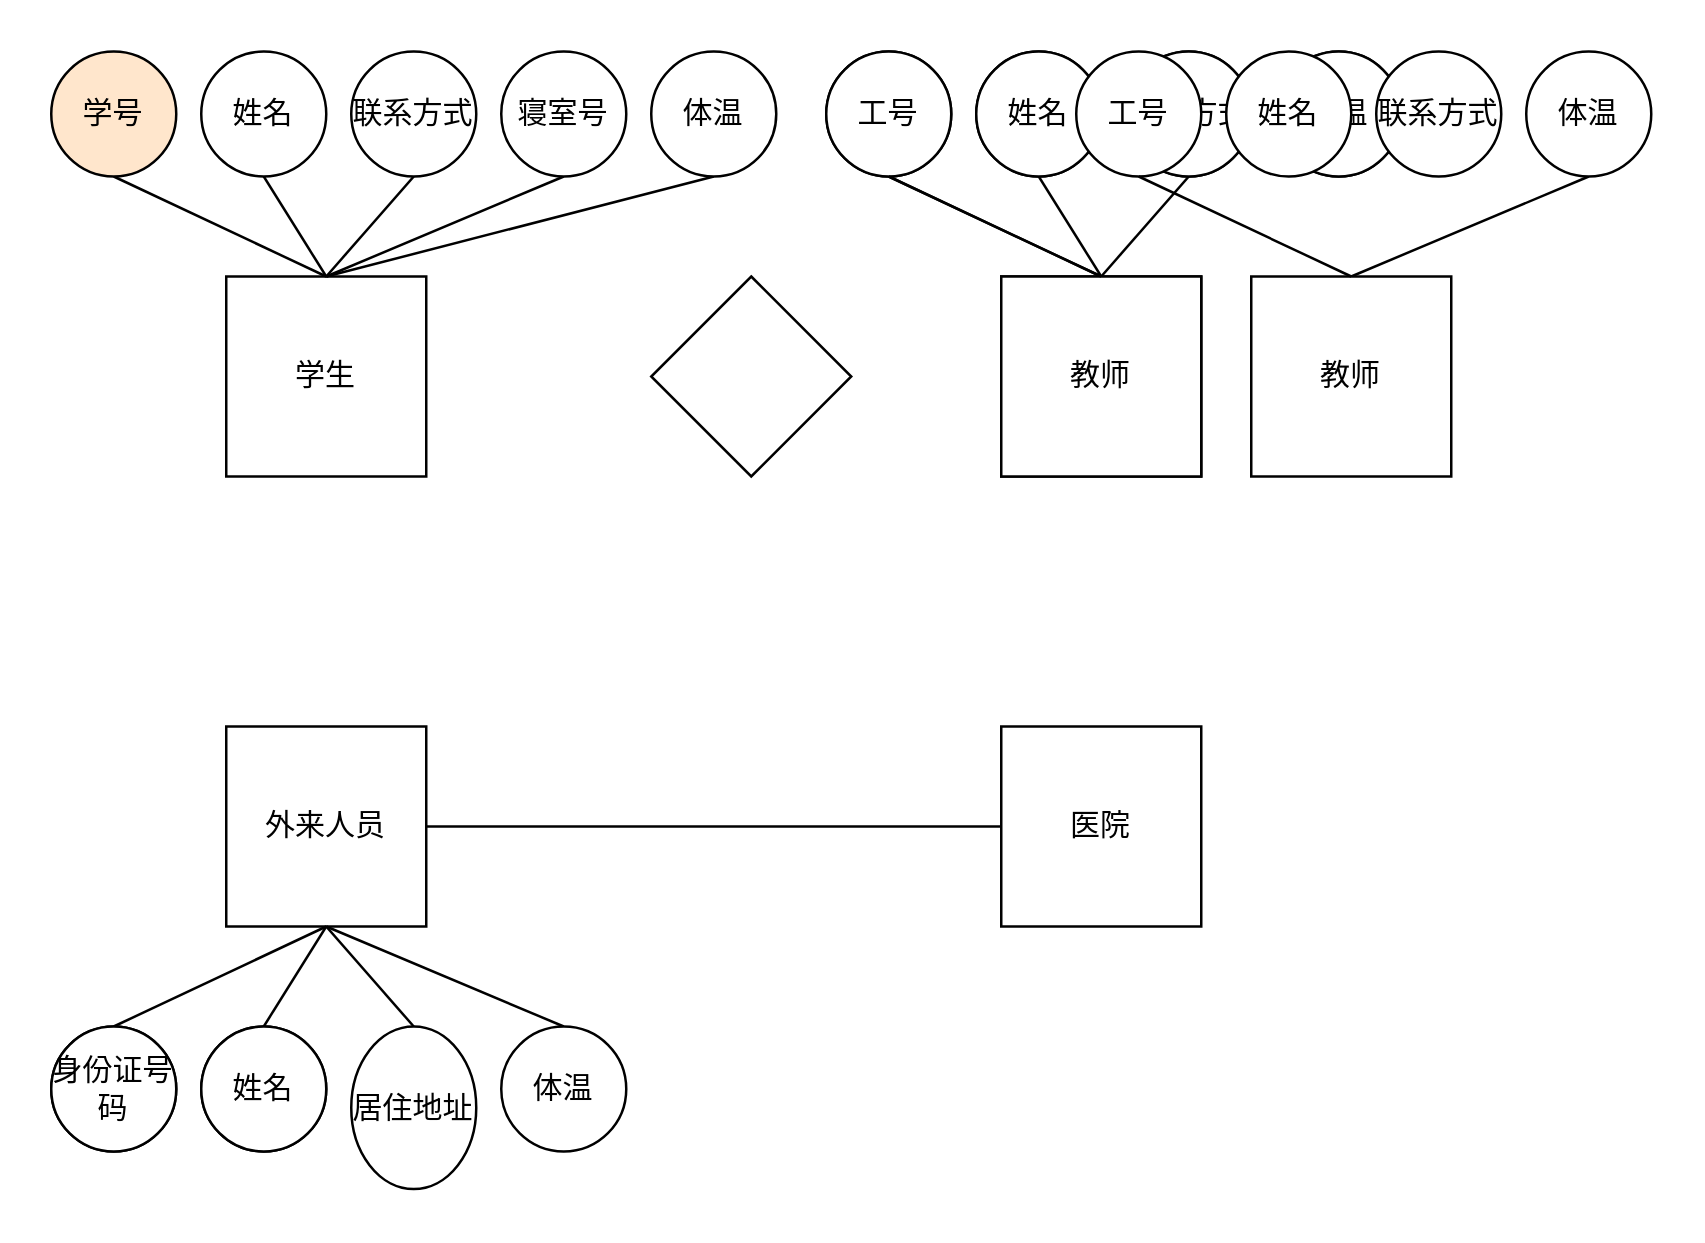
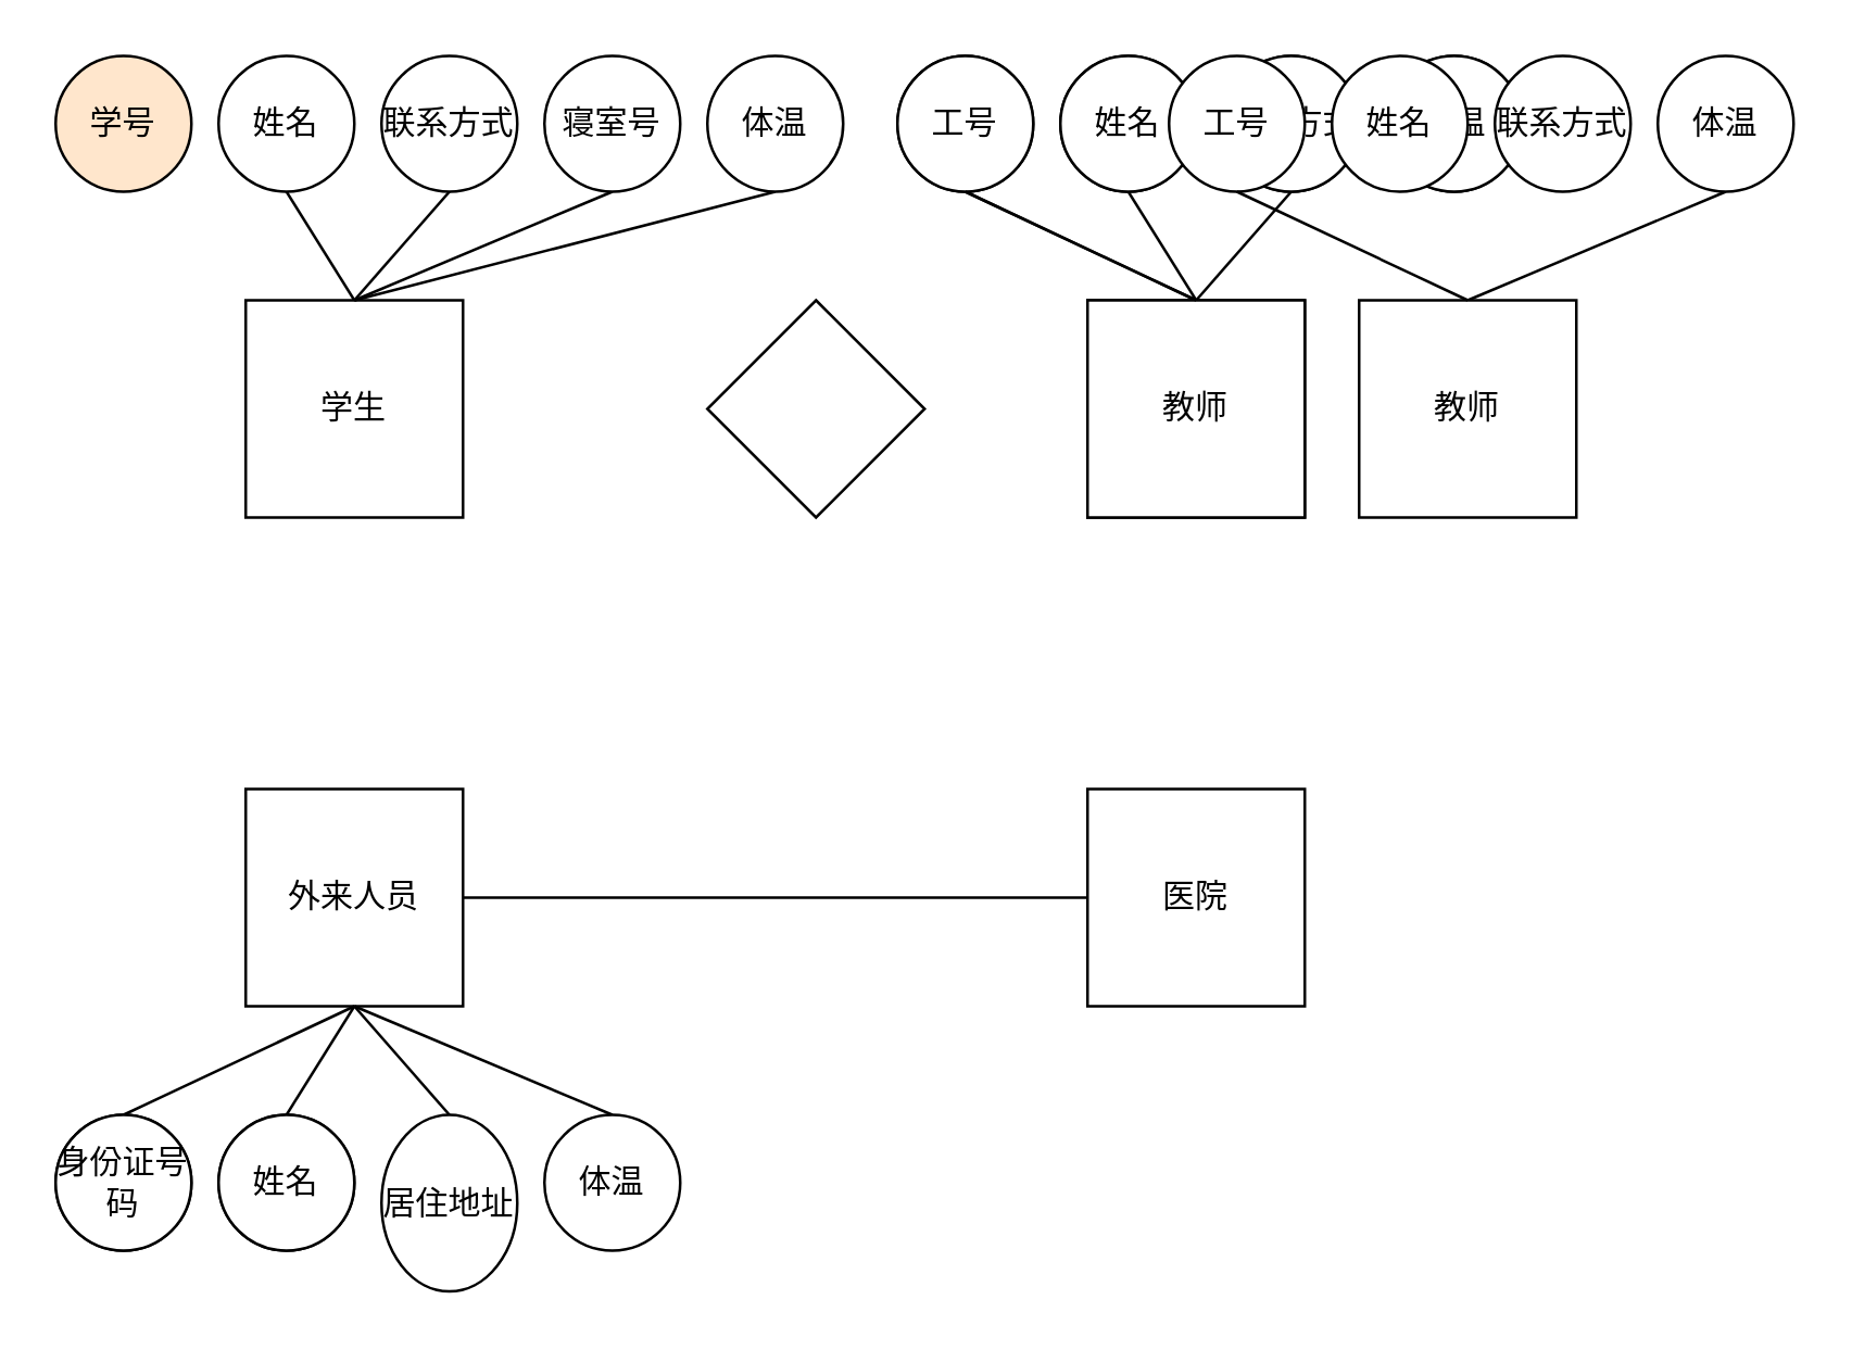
  <mxCell id="0" />
  <mxCell id="1" parent="0" />
  <mxCell id="2" value="学生" style="whiteSpace=wrap;html=1;aspect=fixed;" parent="1" vertex="1"><mxGeometry x="90" y="110" width="80" height="80" as="geometry" /></mxCell>
  <mxCell id="3" value="教师" style="whiteSpace=wrap;html=1;aspect=fixed;" parent="1" vertex="1"><mxGeometry x="400" y="110" width="80" height="80" as="geometry" /></mxCell>
  <mxCell id="4" value="医院" style="whiteSpace=wrap;html=1;aspect=fixed;" parent="1" vertex="1"><mxGeometry x="400" y="290" width="80" height="80" as="geometry" /></mxCell>
  <mxCell id="5" style="edgeStyle=none;rounded=0;orthogonalLoop=1;jettySize=auto;html=1;exitX=1;exitY=0.5;exitDx=0;exitDy=0;entryX=0;entryY=0.5;entryDx=0;entryDy=0;endArrow=none;endFill=0;" parent="1" source="6" target="4" edge="1"><mxGeometry relative="1" as="geometry" /></mxCell>
  <mxCell id="6" value="外来人员" style="whiteSpace=wrap;html=1;aspect=fixed;" parent="1" vertex="1"><mxGeometry x="90" y="290" width="80" height="80" as="geometry" /></mxCell>
  <mxCell id="7" style="edgeStyle=none;rounded=0;orthogonalLoop=1;jettySize=auto;html=1;exitX=0.5;exitY=1;exitDx=0;exitDy=0;entryX=0.5;entryY=0;entryDx=0;entryDy=0;endArrow=none;endFill=0;" parent="1" source="8" target="2" edge="1"><mxGeometry relative="1" as="geometry" /></mxCell>
  <mxCell id="8" value="姓名" style="ellipse;whiteSpace=wrap;html=1;aspect=fixed;" parent="1" vertex="1"><mxGeometry x="80" y="20" width="50" height="50" as="geometry" /></mxCell>
- <mxCell id="9" style="rounded=0;orthogonalLoop=1;jettySize=auto;html=1;exitX=0.5;exitY=1;exitDx=0;exitDy=0;entryX=0.5;entryY=0;entryDx=0;entryDy=0;endArrow=none;endFill=0;" parent="1" source="10" target="2" edge="1"><mxGeometry relative="1" as="geometry" /></mxCell>
  <mxCell id="10" value="学号" style="ellipse;whiteSpace=wrap;html=1;aspect=fixed;fillColor=#ffe6cc;" parent="1" vertex="1"><mxGeometry x="20" y="20" width="50" height="50" as="geometry" /></mxCell>
  <mxCell id="11" style="edgeStyle=none;rounded=0;orthogonalLoop=1;jettySize=auto;html=1;exitX=0.5;exitY=1;exitDx=0;exitDy=0;endArrow=none;endFill=0;" parent="1" source="12" edge="1"><mxGeometry relative="1" as="geometry"><mxPoint x="130" y="110" as="targetPoint" /></mxGeometry></mxCell>
  <mxCell id="12" value="联系方式" style="ellipse;whiteSpace=wrap;html=1;aspect=fixed;" parent="1" vertex="1"><mxGeometry x="140" y="20" width="50" height="50" as="geometry" /></mxCell>
  <mxCell id="13" style="edgeStyle=none;rounded=0;orthogonalLoop=1;jettySize=auto;html=1;exitX=0.5;exitY=1;exitDx=0;exitDy=0;endArrow=none;endFill=0;" parent="1" source="14" edge="1"><mxGeometry relative="1" as="geometry"><mxPoint x="130" y="110" as="targetPoint" /></mxGeometry></mxCell>
  <mxCell id="14" value="寝室号" style="ellipse;whiteSpace=wrap;html=1;aspect=fixed;" parent="1" vertex="1"><mxGeometry x="200" y="20" width="50" height="50" as="geometry" /></mxCell>
  <mxCell id="15" style="edgeStyle=none;rounded=0;orthogonalLoop=1;jettySize=auto;html=1;exitX=0.5;exitY=1;exitDx=0;exitDy=0;entryX=0.5;entryY=0;entryDx=0;entryDy=0;endArrow=none;endFill=0;" parent="1" source="16" target="2" edge="1"><mxGeometry relative="1" as="geometry" /></mxCell>
  <mxCell id="16" value="体温" style="ellipse;whiteSpace=wrap;html=1;aspect=fixed;" parent="1" vertex="1"><mxGeometry x="260" y="20" width="50" height="50" as="geometry" /></mxCell>
  <mxCell id="17" style="rounded=0;orthogonalLoop=1;jettySize=auto;html=1;exitX=0.5;exitY=1;exitDx=0;exitDy=0;entryX=0.5;entryY=0;entryDx=0;entryDy=0;endArrow=none;endFill=0;" parent="1" source="18" target="3" edge="1"><mxGeometry relative="1" as="geometry" /></mxCell>
  <mxCell id="18" value="工号" style="ellipse;whiteSpace=wrap;html=1;aspect=fixed;" parent="1" vertex="1"><mxGeometry x="330" y="20" width="50" height="50" as="geometry" /></mxCell>
  <mxCell id="19" style="edgeStyle=none;rounded=0;orthogonalLoop=1;jettySize=auto;html=1;exitX=0.5;exitY=1;exitDx=0;exitDy=0;endArrow=none;endFill=0;" parent="1" source="20" edge="1"><mxGeometry relative="1" as="geometry"><mxPoint x="440" y="110" as="targetPoint" /></mxGeometry></mxCell>
  <mxCell id="20" value="姓名" style="ellipse;whiteSpace=wrap;html=1;aspect=fixed;" parent="1" vertex="1"><mxGeometry x="390" y="20" width="50" height="50" as="geometry" /></mxCell>
  <mxCell id="21" style="edgeStyle=none;rounded=0;orthogonalLoop=1;jettySize=auto;html=1;exitX=0.5;exitY=1;exitDx=0;exitDy=0;endArrow=none;endFill=0;" parent="1" source="22" edge="1"><mxGeometry relative="1" as="geometry"><mxPoint x="440" y="110" as="targetPoint" /></mxGeometry></mxCell>
  <mxCell id="22" value="联系方式" style="ellipse;whiteSpace=wrap;html=1;aspect=fixed;" parent="1" vertex="1"><mxGeometry x="450" y="20" width="50" height="50" as="geometry" /></mxCell>
  <mxCell id="23" style="edgeStyle=none;rounded=0;orthogonalLoop=1;jettySize=auto;html=1;exitX=0.5;exitY=1;exitDx=0;exitDy=0;endArrow=none;endFill=0;" parent="1" edge="1"><mxGeometry relative="1" as="geometry"><mxPoint x="540" y="110" as="targetPoint" /><mxPoint x="635" y="70" as="sourcePoint" /></mxGeometry></mxCell>
  <mxCell id="24" value="体温" style="ellipse;whiteSpace=wrap;html=1;aspect=fixed;" parent="1" vertex="1"><mxGeometry x="510" y="20" width="50" height="50" as="geometry" /></mxCell>
  <mxCell id="25" value="身份证号码" style="ellipse;whiteSpace=wrap;html=1;aspect=fixed;" parent="1" vertex="1"><mxGeometry x="20" y="410" width="50" height="50" as="geometry" /></mxCell>
  <mxCell id="26" value="姓名" style="ellipse;whiteSpace=wrap;html=1;aspect=fixed;" parent="1" vertex="1"><mxGeometry x="80" y="410" width="50" height="50" as="geometry" /></mxCell>
  <mxCell id="27" style="edgeStyle=none;rounded=0;orthogonalLoop=1;jettySize=auto;html=1;exitX=0.5;exitY=0;exitDx=0;exitDy=0;endArrow=none;endFill=0;" parent="1" source="28" edge="1"><mxGeometry relative="1" as="geometry"><mxPoint x="130" y="370" as="targetPoint" /></mxGeometry></mxCell>
  <mxCell id="28" value="居住地址" style="ellipse;whiteSpace=wrap;html=1;aspect=fixed;" parent="1" vertex="1"><mxGeometry x="140" y="410" width="50" height="65" as="geometry" /></mxCell>
  <mxCell id="29" style="rounded=0;orthogonalLoop=1;jettySize=auto;html=1;exitX=0.5;exitY=0;exitDx=0;exitDy=0;endArrow=none;endFill=0;" parent="1" source="30" edge="1"><mxGeometry relative="1" as="geometry"><mxPoint x="130" y="370" as="targetPoint" /></mxGeometry></mxCell>
  <mxCell id="30" value="体温" style="ellipse;whiteSpace=wrap;html=1;aspect=fixed;" parent="1" vertex="1"><mxGeometry x="200" y="410" width="50" height="50" as="geometry" /></mxCell>
  <mxCell id="31" style="rounded=0;orthogonalLoop=1;jettySize=auto;html=1;exitX=0.5;exitY=0;exitDx=0;exitDy=0;entryX=0.5;entryY=1;entryDx=0;entryDy=0;endArrow=none;endFill=0;" parent="1" source="32" target="6" edge="1"><mxGeometry relative="1" as="geometry" /></mxCell>
  <mxCell id="32" value="身份证号码" style="ellipse;whiteSpace=wrap;html=1;aspect=fixed;" parent="1" vertex="1"><mxGeometry x="20" y="410" width="50" height="50" as="geometry" /></mxCell>
  <mxCell id="33" style="edgeStyle=none;rounded=0;orthogonalLoop=1;jettySize=auto;html=1;exitX=0.5;exitY=0;exitDx=0;exitDy=0;endArrow=none;endFill=0;" parent="1" source="34" edge="1"><mxGeometry relative="1" as="geometry"><mxPoint x="130" y="370" as="targetPoint" /></mxGeometry></mxCell>
  <mxCell id="34" value="姓名" style="ellipse;whiteSpace=wrap;html=1;aspect=fixed;" parent="1" vertex="1"><mxGeometry x="80" y="410" width="50" height="50" as="geometry" /></mxCell>
  <mxCell id="35" value="" style="rhombus;whiteSpace=wrap;html=1;" vertex="1" parent="1"><mxGeometry x="260" y="110" width="80" height="80" as="geometry" /></mxCell>
  <mxCell id="36" value="教师" style="whiteSpace=wrap;html=1;aspect=fixed;" vertex="1" parent="1"><mxGeometry x="400" y="110" width="80" height="80" as="geometry" /></mxCell>
  <mxCell id="37" value="体温" style="ellipse;whiteSpace=wrap;html=1;aspect=fixed;" vertex="1" parent="1"><mxGeometry x="510" y="20" width="50" height="50" as="geometry" /></mxCell>
  <mxCell id="38" value="联系方式" style="ellipse;whiteSpace=wrap;html=1;aspect=fixed;" vertex="1" parent="1"><mxGeometry x="450" y="20" width="50" height="50" as="geometry" /></mxCell>
  <mxCell id="39" value="姓名" style="ellipse;whiteSpace=wrap;html=1;aspect=fixed;" vertex="1" parent="1"><mxGeometry x="390" y="20" width="50" height="50" as="geometry" /></mxCell>
  <mxCell id="40" value="工号" style="ellipse;whiteSpace=wrap;html=1;aspect=fixed;" vertex="1" parent="1"><mxGeometry x="330" y="20" width="50" height="50" as="geometry" /></mxCell>
  <mxCell id="41" style="rounded=0;orthogonalLoop=1;jettySize=auto;html=1;exitX=0.5;exitY=1;exitDx=0;exitDy=0;entryX=0.5;entryY=0;entryDx=0;entryDy=0;endArrow=none;endFill=0;" edge="1" source="40" target="36" parent="1"><mxGeometry relative="1" as="geometry" /></mxCell>
  <mxCell id="42" value="教师" style="whiteSpace=wrap;html=1;aspect=fixed;" vertex="1" parent="1"><mxGeometry x="500" y="110" width="80" height="80" as="geometry" /></mxCell>
  <mxCell id="43" value="体温" style="ellipse;whiteSpace=wrap;html=1;aspect=fixed;" vertex="1" parent="1"><mxGeometry x="610" y="20" width="50" height="50" as="geometry" /></mxCell>
  <mxCell id="44" value="联系方式" style="ellipse;whiteSpace=wrap;html=1;aspect=fixed;" vertex="1" parent="1"><mxGeometry x="550" y="20" width="50" height="50" as="geometry" /></mxCell>
  <mxCell id="45" value="姓名" style="ellipse;whiteSpace=wrap;html=1;aspect=fixed;" vertex="1" parent="1"><mxGeometry x="490" y="20" width="50" height="50" as="geometry" /></mxCell>
  <mxCell id="46" value="工号" style="ellipse;whiteSpace=wrap;html=1;aspect=fixed;" vertex="1" parent="1"><mxGeometry x="430" y="20" width="50" height="50" as="geometry" /></mxCell>
  <mxCell id="47" style="rounded=0;orthogonalLoop=1;jettySize=auto;html=1;exitX=0.5;exitY=1;exitDx=0;exitDy=0;entryX=0.5;entryY=0;entryDx=0;entryDy=0;endArrow=none;endFill=0;" edge="1" source="46" target="42" parent="1"><mxGeometry relative="1" as="geometry" /></mxCell>
